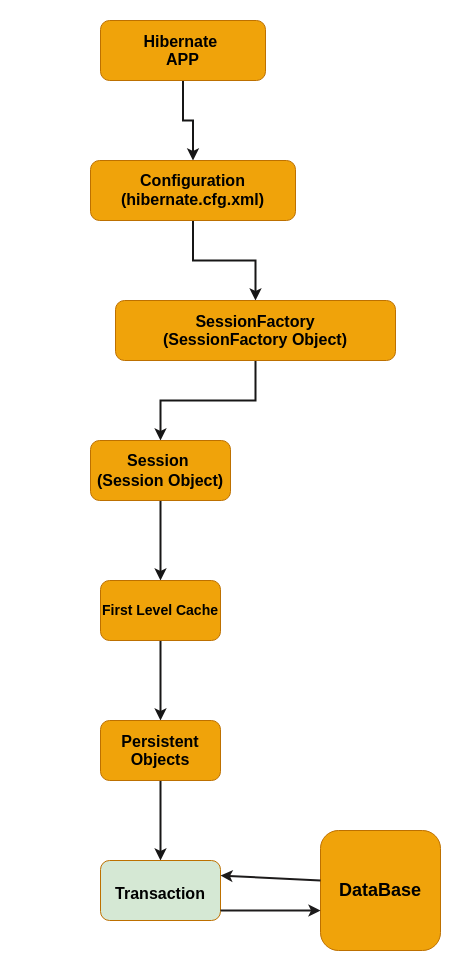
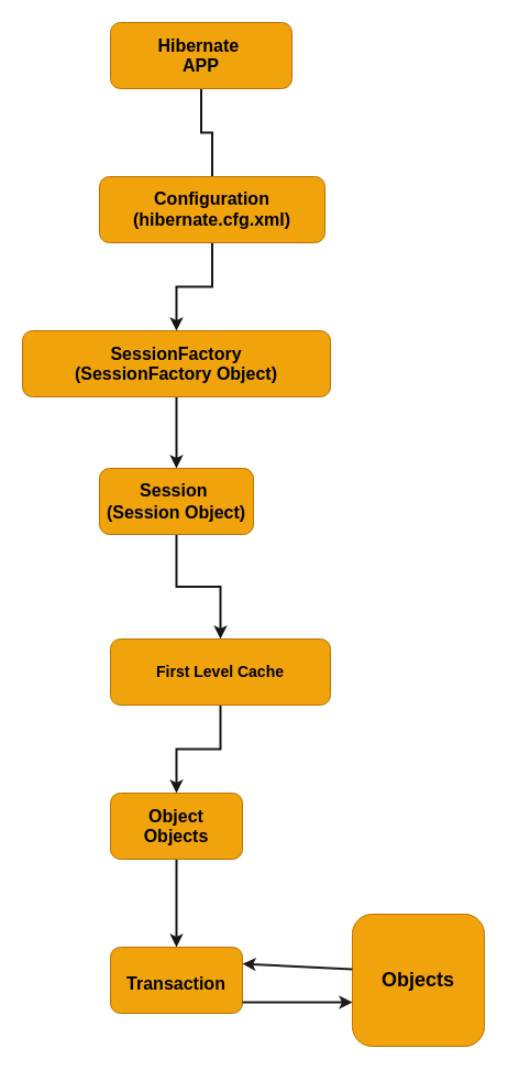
  <mxCell id="0" />
  <mxCell id="1" parent="0" />
- <mxCell id="2" value="" style="edgeStyle=orthogonalEdgeStyle;rounded=0;orthogonalLoop=1;jettySize=auto;html=1;strokeWidth=2;strokeColor=#171616;fontStyle=1" parent="1" source="3" target="5" edge="1"><mxGeometry relative="1" as="geometry" /></mxCell>
+ <mxCell id="2" value="" style="edgeStyle=orthogonalEdgeStyle;rounded=0;orthogonalLoop=1;jettySize=auto;html=1;strokeWidth=2;strokeColor=#171616;fontStyle=1;endArrow=none;" parent="1" source="3" target="5" edge="1"><mxGeometry relative="1" as="geometry" /></mxCell>
  <mxCell id="3" value="&lt;span&gt;&lt;span style=&quot;font-size:12.0pt;line-height:107%;&lt;br/&gt;font-family:&amp;quot;Calibri&amp;quot;,sans-serif;mso-ascii-theme-font:minor-latin;mso-fareast-font-family:&lt;br/&gt;Calibri;mso-fareast-theme-font:minor-latin;mso-hansi-theme-font:minor-latin;&lt;br/&gt;mso-bidi-font-family:&amp;quot;Times New Roman&amp;quot;;mso-bidi-theme-font:minor-bidi;&lt;br/&gt;mso-ansi-language:EN-US;mso-fareast-language:EN-US;mso-bidi-language:AR-SA&quot;&gt;Hibernate&amp;nbsp;&lt;/span&gt;&lt;/span&gt;&lt;div&gt;&lt;span&gt;&lt;span style=&quot;font-size:12.0pt;line-height:107%;&lt;br/&gt;font-family:&amp;quot;Calibri&amp;quot;,sans-serif;mso-ascii-theme-font:minor-latin;mso-fareast-font-family:&lt;br/&gt;Calibri;mso-fareast-theme-font:minor-latin;mso-hansi-theme-font:minor-latin;&lt;br/&gt;mso-bidi-font-family:&amp;quot;Times New Roman&amp;quot;;mso-bidi-theme-font:minor-bidi;&lt;br/&gt;mso-ansi-language:EN-US;mso-fareast-language:EN-US;mso-bidi-language:AR-SA&quot;&gt;APP&lt;/span&gt;&lt;/span&gt;&lt;/div&gt;" style="rounded=1;whiteSpace=wrap;html=1;fillColor=#f0a30a;fontColor=#000000;strokeColor=#BD7000;fontStyle=1" parent="1" vertex="1"><mxGeometry x="100" y="20" width="165" height="60" as="geometry" /></mxCell>
  <mxCell id="4" value="" style="edgeStyle=orthogonalEdgeStyle;rounded=0;orthogonalLoop=1;jettySize=auto;html=1;strokeWidth=2;strokeColor=#171616;fontStyle=1" parent="1" source="5" target="7" edge="1"><mxGeometry relative="1" as="geometry" /></mxCell>
  <mxCell id="5" value="&lt;span&gt;&lt;span style=&quot;font-size:12.0pt;line-height:107%;&lt;br/&gt;font-family:&amp;quot;Calibri&amp;quot;,sans-serif;mso-ascii-theme-font:minor-latin;mso-fareast-font-family:&lt;br/&gt;Calibri;mso-fareast-theme-font:minor-latin;mso-hansi-theme-font:minor-latin;&lt;br/&gt;mso-bidi-font-family:&amp;quot;Times New Roman&amp;quot;;mso-bidi-theme-font:minor-bidi;&lt;br/&gt;mso-ansi-language:EN-US;mso-fareast-language:EN-US;mso-bidi-language:AR-SA&quot;&gt;Configuration&lt;/span&gt;&lt;/span&gt;&lt;div&gt;&lt;span&gt;&lt;span style=&quot;font-size:12.0pt;line-height:107%;&lt;br/&gt;font-family:&amp;quot;Calibri&amp;quot;,sans-serif;mso-ascii-theme-font:minor-latin;mso-fareast-font-family:&lt;br/&gt;Calibri;mso-fareast-theme-font:minor-latin;mso-hansi-theme-font:minor-latin;&lt;br/&gt;mso-bidi-font-family:&amp;quot;Times New Roman&amp;quot;;mso-bidi-theme-font:minor-bidi;&lt;br/&gt;mso-ansi-language:EN-US;mso-fareast-language:EN-US;mso-bidi-language:AR-SA&quot;&gt;(&lt;/span&gt;&lt;/span&gt;&lt;span style=&quot;font-family: Calibri, sans-serif; font-size: 12pt; background-color: initial;&quot;&gt;hibernate.cfg.xml&lt;/span&gt;&lt;span style=&quot;background-color: initial;&quot;&gt;&lt;span style=&quot;font-size:12.0pt;line-height:107%;&lt;br/&gt;font-family:&amp;quot;Calibri&amp;quot;,sans-serif;mso-ascii-theme-font:minor-latin;mso-fareast-font-family:&lt;br/&gt;Calibri;mso-fareast-theme-font:minor-latin;mso-hansi-theme-font:minor-latin;&lt;br/&gt;mso-bidi-font-family:&amp;quot;Times New Roman&amp;quot;;mso-bidi-theme-font:minor-bidi;&lt;br/&gt;mso-ansi-language:EN-US;mso-fareast-language:EN-US;mso-bidi-language:AR-SA&quot;&gt;)&lt;/span&gt;&lt;/span&gt;&lt;/div&gt;" style="whiteSpace=wrap;html=1;rounded=1;fillColor=#f0a30a;fontColor=#000000;strokeColor=#BD7000;fontStyle=1" parent="1" vertex="1"><mxGeometry x="90" y="160" width="205" height="60" as="geometry" /></mxCell>
  <mxCell id="6" value="" style="edgeStyle=orthogonalEdgeStyle;rounded=0;orthogonalLoop=1;jettySize=auto;html=1;strokeWidth=2;strokeColor=#171616;fontStyle=1" parent="1" source="7" target="9" edge="1"><mxGeometry relative="1" as="geometry" /></mxCell>
- <mxCell id="7" value="&lt;span&gt;&lt;span style=&quot;font-size:12.0pt;line-height:107%;&lt;br/&gt;font-family:&amp;quot;Calibri&amp;quot;,sans-serif;mso-ascii-theme-font:minor-latin;mso-fareast-font-family:&lt;br/&gt;Calibri;mso-fareast-theme-font:minor-latin;mso-hansi-theme-font:minor-latin;&lt;br/&gt;mso-bidi-font-family:&amp;quot;Times New Roman&amp;quot;;mso-bidi-theme-font:minor-bidi;&lt;br/&gt;mso-ansi-language:EN-US;mso-fareast-language:EN-US;mso-bidi-language:AR-SA&quot;&gt;SessionFactory&lt;/span&gt;&lt;/span&gt;&lt;div&gt;&lt;span&gt;&lt;span style=&quot;font-size:12.0pt;line-height:107%;&lt;br/&gt;font-family:&amp;quot;Calibri&amp;quot;,sans-serif;mso-ascii-theme-font:minor-latin;mso-fareast-font-family:&lt;br/&gt;Calibri;mso-fareast-theme-font:minor-latin;mso-hansi-theme-font:minor-latin;&lt;br/&gt;mso-bidi-font-family:&amp;quot;Times New Roman&amp;quot;;mso-bidi-theme-font:minor-bidi;&lt;br/&gt;mso-ansi-language:EN-US;mso-fareast-language:EN-US;mso-bidi-language:AR-SA&quot;&gt;(SessionFactory Object)&lt;/span&gt;&lt;/span&gt;&lt;/div&gt;" style="whiteSpace=wrap;html=1;rounded=1;fillColor=#f0a30a;fontColor=#000000;strokeColor=#BD7000;fontStyle=1" parent="1" vertex="1"><mxGeometry x="115" y="300" width="280" height="60" as="geometry" /></mxCell>
+ <mxCell id="7" value="&lt;span&gt;&lt;span style=&quot;font-size:12.0pt;line-height:107%;&lt;br/&gt;font-family:&amp;quot;Calibri&amp;quot;,sans-serif;mso-ascii-theme-font:minor-latin;mso-fareast-font-family:&lt;br/&gt;Calibri;mso-fareast-theme-font:minor-latin;mso-hansi-theme-font:minor-latin;&lt;br/&gt;mso-bidi-font-family:&amp;quot;Times New Roman&amp;quot;;mso-bidi-theme-font:minor-bidi;&lt;br/&gt;mso-ansi-language:EN-US;mso-fareast-language:EN-US;mso-bidi-language:AR-SA&quot;&gt;SessionFactory&lt;/span&gt;&lt;/span&gt;&lt;div&gt;&lt;span&gt;&lt;span style=&quot;font-size:12.0pt;line-height:107%;&lt;br/&gt;font-family:&amp;quot;Calibri&amp;quot;,sans-serif;mso-ascii-theme-font:minor-latin;mso-fareast-font-family:&lt;br/&gt;Calibri;mso-fareast-theme-font:minor-latin;mso-hansi-theme-font:minor-latin;&lt;br/&gt;mso-bidi-font-family:&amp;quot;Times New Roman&amp;quot;;mso-bidi-theme-font:minor-bidi;&lt;br/&gt;mso-ansi-language:EN-US;mso-fareast-language:EN-US;mso-bidi-language:AR-SA&quot;&gt;(SessionFactory Object)&lt;/span&gt;&lt;/span&gt;&lt;/div&gt;" style="whiteSpace=wrap;html=1;rounded=1;fillColor=#f0a30a;fontColor=#000000;strokeColor=#BD7000;fontStyle=1" parent="1" vertex="1"><mxGeometry x="20" y="300" width="280" height="60" as="geometry" /></mxCell>
  <mxCell id="8" value="" style="edgeStyle=orthogonalEdgeStyle;rounded=0;orthogonalLoop=1;jettySize=auto;html=1;strokeWidth=2;strokeColor=#171616;fontStyle=1" parent="1" source="9" target="11" edge="1"><mxGeometry relative="1" as="geometry" /></mxCell>
- <mxCell id="9" value="&lt;font style=&quot;font-size: 16px;&quot;&gt;Session&amp;nbsp;&lt;/font&gt;&lt;div&gt;&lt;font style=&quot;font-size: 16px;&quot;&gt;(Session Object)&lt;/font&gt;&lt;/div&gt;" style="whiteSpace=wrap;html=1;rounded=1;fillColor=#f0a30a;fontColor=#000000;strokeColor=#BD7000;fontStyle=1" parent="1" vertex="1"><mxGeometry x="90" y="440" width="140" height="60" as="geometry" /></mxCell>
+ <mxCell id="9" value="&lt;font style=&quot;font-size: 16px;&quot;&gt;Session&amp;nbsp;&lt;/font&gt;&lt;div&gt;&lt;font style=&quot;font-size: 16px;&quot;&gt;(Session Object)&lt;/font&gt;&lt;/div&gt;" style="whiteSpace=wrap;html=1;rounded=1;fillColor=#f0a30a;fontColor=#000000;strokeColor=#BD7000;fontStyle=1" parent="1" vertex="1"><mxGeometry x="90" y="425" width="140" height="60" as="geometry" /></mxCell>
  <mxCell id="10" value="" style="edgeStyle=orthogonalEdgeStyle;rounded=0;orthogonalLoop=1;jettySize=auto;html=1;strokeWidth=2;strokeColor=#171616;fontStyle=1" parent="1" source="11" target="13" edge="1"><mxGeometry relative="1" as="geometry" /></mxCell>
- <mxCell id="11" value="&lt;font style=&quot;font-size: 14px;&quot;&gt;First Level Cache&lt;/font&gt;" style="whiteSpace=wrap;html=1;rounded=1;fillColor=#f0a30a;fontColor=#000000;strokeColor=#BD7000;fontStyle=1" parent="1" vertex="1"><mxGeometry x="100" y="580" width="120" height="60" as="geometry" /></mxCell>
+ <mxCell id="11" value="&lt;font style=&quot;font-size: 14px;&quot;&gt;First Level Cache&lt;/font&gt;" style="whiteSpace=wrap;html=1;rounded=1;fillColor=#f0a30a;fontColor=#000000;strokeColor=#BD7000;fontStyle=1" parent="1" vertex="1"><mxGeometry x="100" y="580" width="200" height="60" as="geometry" /></mxCell>
  <mxCell id="12" value="" style="edgeStyle=orthogonalEdgeStyle;rounded=0;orthogonalLoop=1;jettySize=auto;html=1;strokeWidth=2;strokeColor=#171616;fontStyle=1" parent="1" source="13" target="14" edge="1"><mxGeometry relative="1" as="geometry" /></mxCell>
- <mxCell id="13" value="&lt;span&gt;&lt;span style=&quot;font-size:12.0pt;line-height:107%;&lt;br/&gt;font-family:&amp;quot;Calibri&amp;quot;,sans-serif;mso-ascii-theme-font:minor-latin;mso-fareast-font-family:&lt;br/&gt;Calibri;mso-fareast-theme-font:minor-latin;mso-hansi-theme-font:minor-latin;&lt;br/&gt;mso-bidi-font-family:&amp;quot;Times New Roman&amp;quot;;mso-bidi-theme-font:minor-bidi;&lt;br/&gt;mso-ansi-language:EN-US;mso-fareast-language:EN-US;mso-bidi-language:AR-SA&quot;&gt;Persistent&lt;br&gt;Objects&lt;/span&gt;&lt;/span&gt;" style="whiteSpace=wrap;html=1;rounded=1;fillColor=#f0a30a;fontColor=#000000;strokeColor=#BD7000;fontStyle=1" parent="1" vertex="1"><mxGeometry x="100" y="720" width="120" height="60" as="geometry" /></mxCell>
- <mxCell id="14" value="&lt;br&gt;&lt;span&gt;&lt;span style=&quot;font-size:12.0pt;line-height:107%;&lt;br/&gt;font-family:&amp;quot;Calibri&amp;quot;,sans-serif;mso-ascii-theme-font:minor-latin;mso-fareast-font-family:&lt;br/&gt;Calibri;mso-fareast-theme-font:minor-latin;mso-hansi-theme-font:minor-latin;&lt;br/&gt;mso-bidi-font-family:&amp;quot;Times New Roman&amp;quot;;mso-bidi-theme-font:minor-bidi;&lt;br/&gt;mso-ansi-language:EN-US;mso-fareast-language:EN-US;mso-bidi-language:AR-SA&quot;&gt;&lt;br&gt;&lt;/span&gt;&lt;/span&gt;&lt;div&gt;&lt;span&gt;&lt;span style=&quot;font-size:12.0pt;line-height:107%;&lt;br/&gt;font-family:&amp;quot;Calibri&amp;quot;,sans-serif;mso-ascii-theme-font:minor-latin;mso-fareast-font-family:&lt;br/&gt;Calibri;mso-fareast-theme-font:minor-latin;mso-hansi-theme-font:minor-latin;&lt;br/&gt;mso-bidi-font-family:&amp;quot;Times New Roman&amp;quot;;mso-bidi-theme-font:minor-bidi;&lt;br/&gt;mso-ansi-language:EN-US;mso-fareast-language:EN-US;mso-bidi-language:AR-SA&quot;&gt;&lt;br&gt;&lt;/span&gt;&lt;/span&gt;&lt;/div&gt;&lt;div&gt;&lt;span&gt;&lt;span style=&quot;font-size:12.0pt;line-height:107%;&lt;br/&gt;font-family:&amp;quot;Calibri&amp;quot;,sans-serif;mso-ascii-theme-font:minor-latin;mso-fareast-font-family:&lt;br/&gt;Calibri;mso-fareast-theme-font:minor-latin;mso-hansi-theme-font:minor-latin;&lt;br/&gt;mso-bidi-font-family:&amp;quot;Times New Roman&amp;quot;;mso-bidi-theme-font:minor-bidi;&lt;br/&gt;mso-ansi-language:EN-US;mso-fareast-language:EN-US;mso-bidi-language:AR-SA&quot;&gt;Transaction&lt;/span&gt;&lt;/span&gt;&lt;br&gt;&lt;br&gt;&lt;br&gt;&lt;br&gt;&lt;/div&gt;" style="whiteSpace=wrap;html=1;rounded=1;fillColor=#d5e8d4;fontColor=#000000;strokeColor=#BD7000;fontStyle=1;" parent="1" vertex="1"><mxGeometry x="100" y="860" width="120" height="60" as="geometry" /></mxCell>
- <mxCell id="15" value="&lt;font style=&quot;font-size: 18px;&quot;&gt;DataBase&lt;/font&gt;" style="whiteSpace=wrap;html=1;rounded=1;fillColor=#f0a30a;fontColor=#000000;strokeColor=#BD7000;fontStyle=1" parent="1" vertex="1"><mxGeometry x="320" y="830" width="120" height="120" as="geometry" /></mxCell>
+ <mxCell id="13" value="&lt;span&gt;&lt;span style=&quot;font-size:12.0pt;line-height:107%;&lt;br/&gt;font-family:&amp;quot;Calibri&amp;quot;,sans-serif;mso-ascii-theme-font:minor-latin;mso-fareast-font-family:&lt;br/&gt;Calibri;mso-fareast-theme-font:minor-latin;mso-hansi-theme-font:minor-latin;&lt;br/&gt;mso-bidi-font-family:&amp;quot;Times New Roman&amp;quot;;mso-bidi-theme-font:minor-bidi;&lt;br/&gt;mso-ansi-language:EN-US;mso-fareast-language:EN-US;mso-bidi-language:AR-SA&quot;&gt;Object&lt;br&gt;Objects&lt;/span&gt;&lt;/span&gt;" style="whiteSpace=wrap;html=1;rounded=1;fillColor=#f0a30a;fontColor=#000000;strokeColor=#BD7000;fontStyle=1" parent="1" vertex="1"><mxGeometry x="100" y="720" width="120" height="60" as="geometry" /></mxCell>
+ <mxCell id="14" value="&lt;br&gt;&lt;span&gt;&lt;span style=&quot;font-size:12.0pt;line-height:107%;&lt;br/&gt;font-family:&amp;quot;Calibri&amp;quot;,sans-serif;mso-ascii-theme-font:minor-latin;mso-fareast-font-family:&lt;br/&gt;Calibri;mso-fareast-theme-font:minor-latin;mso-hansi-theme-font:minor-latin;&lt;br/&gt;mso-bidi-font-family:&amp;quot;Times New Roman&amp;quot;;mso-bidi-theme-font:minor-bidi;&lt;br/&gt;mso-ansi-language:EN-US;mso-fareast-language:EN-US;mso-bidi-language:AR-SA&quot;&gt;&lt;br&gt;&lt;/span&gt;&lt;/span&gt;&lt;div&gt;&lt;span&gt;&lt;span style=&quot;font-size:12.0pt;line-height:107%;&lt;br/&gt;font-family:&amp;quot;Calibri&amp;quot;,sans-serif;mso-ascii-theme-font:minor-latin;mso-fareast-font-family:&lt;br/&gt;Calibri;mso-fareast-theme-font:minor-latin;mso-hansi-theme-font:minor-latin;&lt;br/&gt;mso-bidi-font-family:&amp;quot;Times New Roman&amp;quot;;mso-bidi-theme-font:minor-bidi;&lt;br/&gt;mso-ansi-language:EN-US;mso-fareast-language:EN-US;mso-bidi-language:AR-SA&quot;&gt;&lt;br&gt;&lt;/span&gt;&lt;/span&gt;&lt;/div&gt;&lt;div&gt;&lt;span&gt;&lt;span style=&quot;font-size:12.0pt;line-height:107%;&lt;br/&gt;font-family:&amp;quot;Calibri&amp;quot;,sans-serif;mso-ascii-theme-font:minor-latin;mso-fareast-font-family:&lt;br/&gt;Calibri;mso-fareast-theme-font:minor-latin;mso-hansi-theme-font:minor-latin;&lt;br/&gt;mso-bidi-font-family:&amp;quot;Times New Roman&amp;quot;;mso-bidi-theme-font:minor-bidi;&lt;br/&gt;mso-ansi-language:EN-US;mso-fareast-language:EN-US;mso-bidi-language:AR-SA&quot;&gt;Transaction&lt;/span&gt;&lt;/span&gt;&lt;br&gt;&lt;br&gt;&lt;br&gt;&lt;br&gt;&lt;/div&gt;" style="whiteSpace=wrap;html=1;rounded=1;fillColor=#f0a30a;fontColor=#000000;strokeColor=#BD7000;fontStyle=1" parent="1" vertex="1"><mxGeometry x="100" y="860" width="120" height="60" as="geometry" /></mxCell>
+ <mxCell id="15" value="&lt;font style=&quot;font-size: 18px;&quot;&gt;Objects&lt;/font&gt;" style="whiteSpace=wrap;html=1;rounded=1;fillColor=#f0a30a;fontColor=#000000;strokeColor=#BD7000;fontStyle=1" parent="1" vertex="1"><mxGeometry x="320" y="830" width="120" height="120" as="geometry" /></mxCell>
  <mxCell id="16" value="" style="endArrow=classic;html=1;rounded=0;entryX=0;entryY=0.5;entryDx=0;entryDy=0;strokeWidth=2;strokeColor=#1d1b1b;fontStyle=1" parent="1" edge="1"><mxGeometry width="50" height="50" relative="1" as="geometry"><mxPoint x="220" y="910" as="sourcePoint" /><mxPoint x="320" y="910" as="targetPoint" /></mxGeometry></mxCell>
  <mxCell id="17" value="" style="endArrow=classic;html=1;rounded=0;entryX=1;entryY=0.25;entryDx=0;entryDy=0;strokeWidth=2;strokeColor=#1d1b1b;fontStyle=1" parent="1" target="14" edge="1"><mxGeometry width="50" height="50" relative="1" as="geometry"><mxPoint x="320" y="880" as="sourcePoint" /><mxPoint x="230" y="880" as="targetPoint" /></mxGeometry></mxCell>
